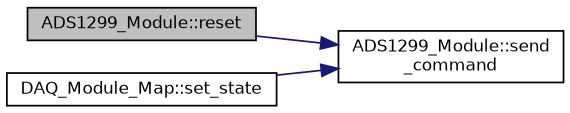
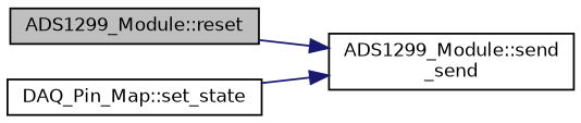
  digraph {
    rankdir=LR
    node [color=black fillcolor=white fontname=Helvetica fontsize=10 shape=record style=filled]
    edge [color=midnightblue fontname=Helvetica fontsize=10 labelfontname=Helvetica labelfontsize=10 style=solid]
    n1 [fillcolor=grey75 fontcolor=black height=0.2 label="ADS1299_Module::reset" width=0.4]
-   n2 [height=0.2 label="ADS1299_Module::send\l_command" width=0.4]
-   n3 [height=0.2 label="DAQ_Module_Map::set_state" width=0.4]
+   n2 [height=0.2 label="ADS1299_Module::send\l_send" width=0.4]
+   n3 [height=0.2 label="DAQ_Pin_Map::set_state" width=0.4]
    n1 -> n2
    n3 -> n2
  }
